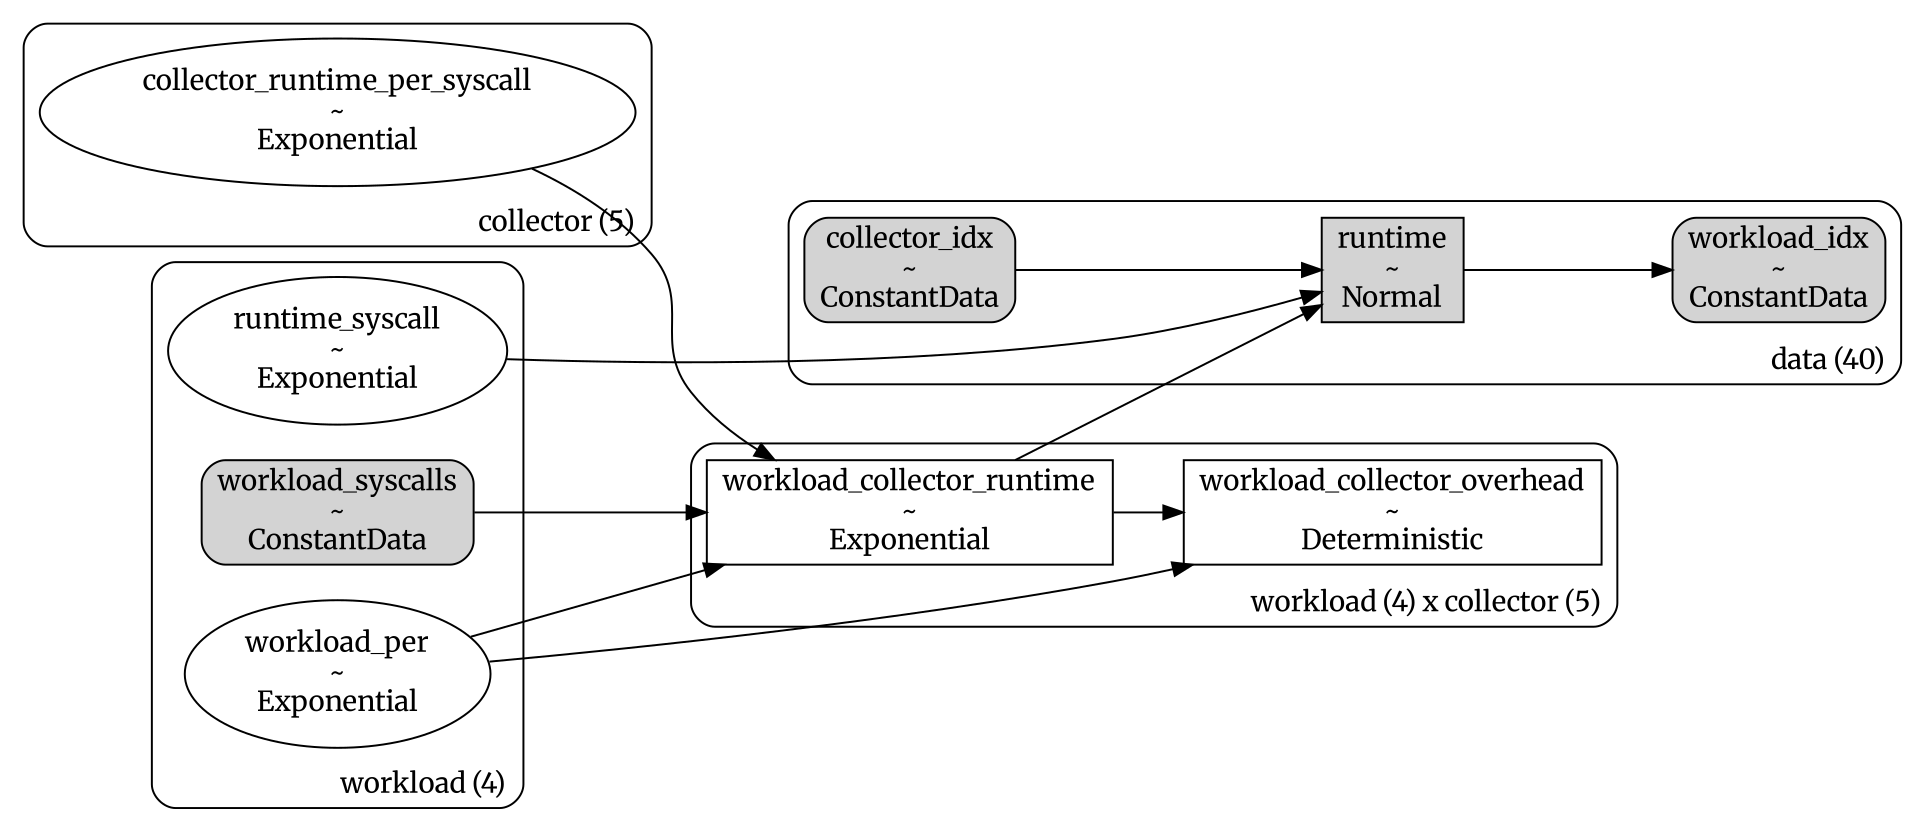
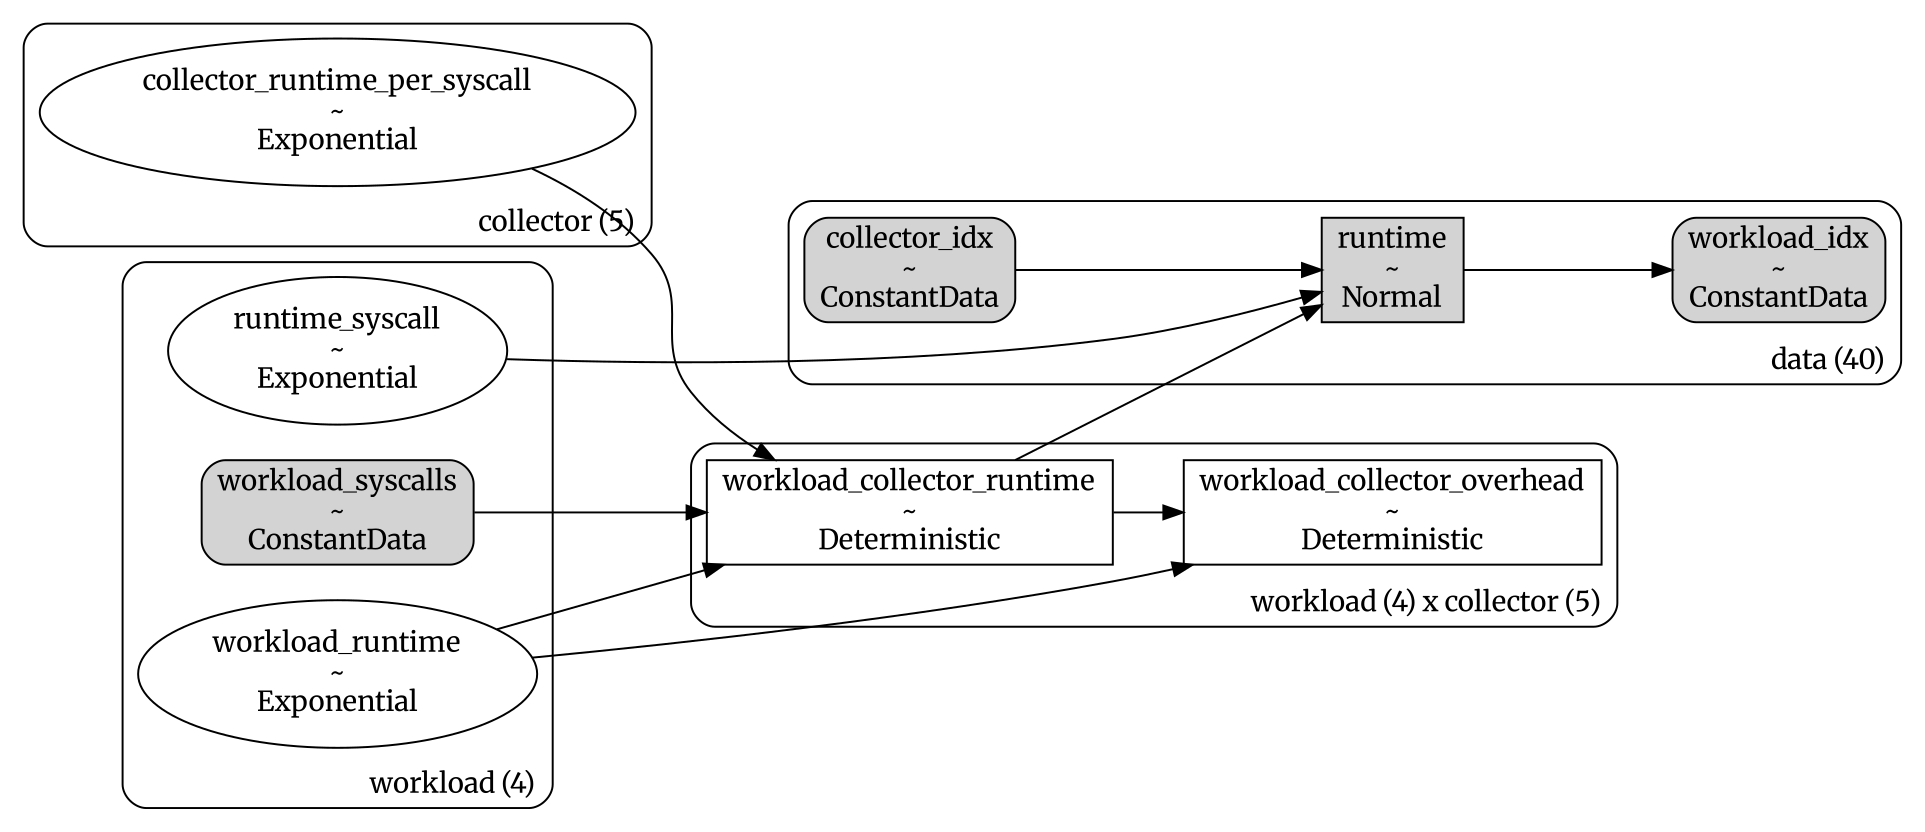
  digraph {
    fontname=Merriweather
    rankdir=LR
    node [fontname=Merriweather shape=box]
    edge [fontname=Merriweather]
    n1 [label="workload_idx\n~\nConstantData" style="rounded, filled"]
    n2 [label="runtime\n~\nNormal" style=filled]
    n3 [label="collector_idx\n~\nConstantData" style="rounded, filled"]
    n4 [label="workload_syscalls\n~\nConstantData" style="rounded, filled"]
-   n5 [label="workload_per\n~\nExponential" shape=ellipse]
+   n5 [label="workload_runtime\n~\nExponential" shape=ellipse]
    n6 [label="runtime_syscall\n~\nExponential" shape=ellipse]
    n7 [label="collector_runtime_per_syscall\n~\nExponential" shape=ellipse]
-   n8 [label="workload_collector_runtime\n~\nExponential"]
+   n8 [label="workload_collector_runtime\n~\nDeterministic"]
    n9 [label="workload_collector_overhead\n~\nDeterministic"]
    subgraph cluster_1 {
      label="data (40)"
      labeljust=r
      labelloc=b
      style=rounded
      n1
      n2
      n3
    }
    subgraph cluster_2 {
      label="workload (4)"
      labeljust=r
      labelloc=b
      style=rounded
      n4
      n5
      n6
    }
    subgraph cluster_3 {
      label="collector (5)"
      labeljust=r
      labelloc=b
      style=rounded
      n7
    }
    subgraph cluster_4 {
      label="workload (4) x collector (5)"
      labeljust=r
      labelloc=b
      style=rounded
      n8
      n9
    }
    n2 -> n1
    n3 -> n2
    n4 -> n8
    n5 -> n8
    n5 -> n9
    n6 -> n2
    n7 -> n8
    n8 -> n2
    n8 -> n9
  }
